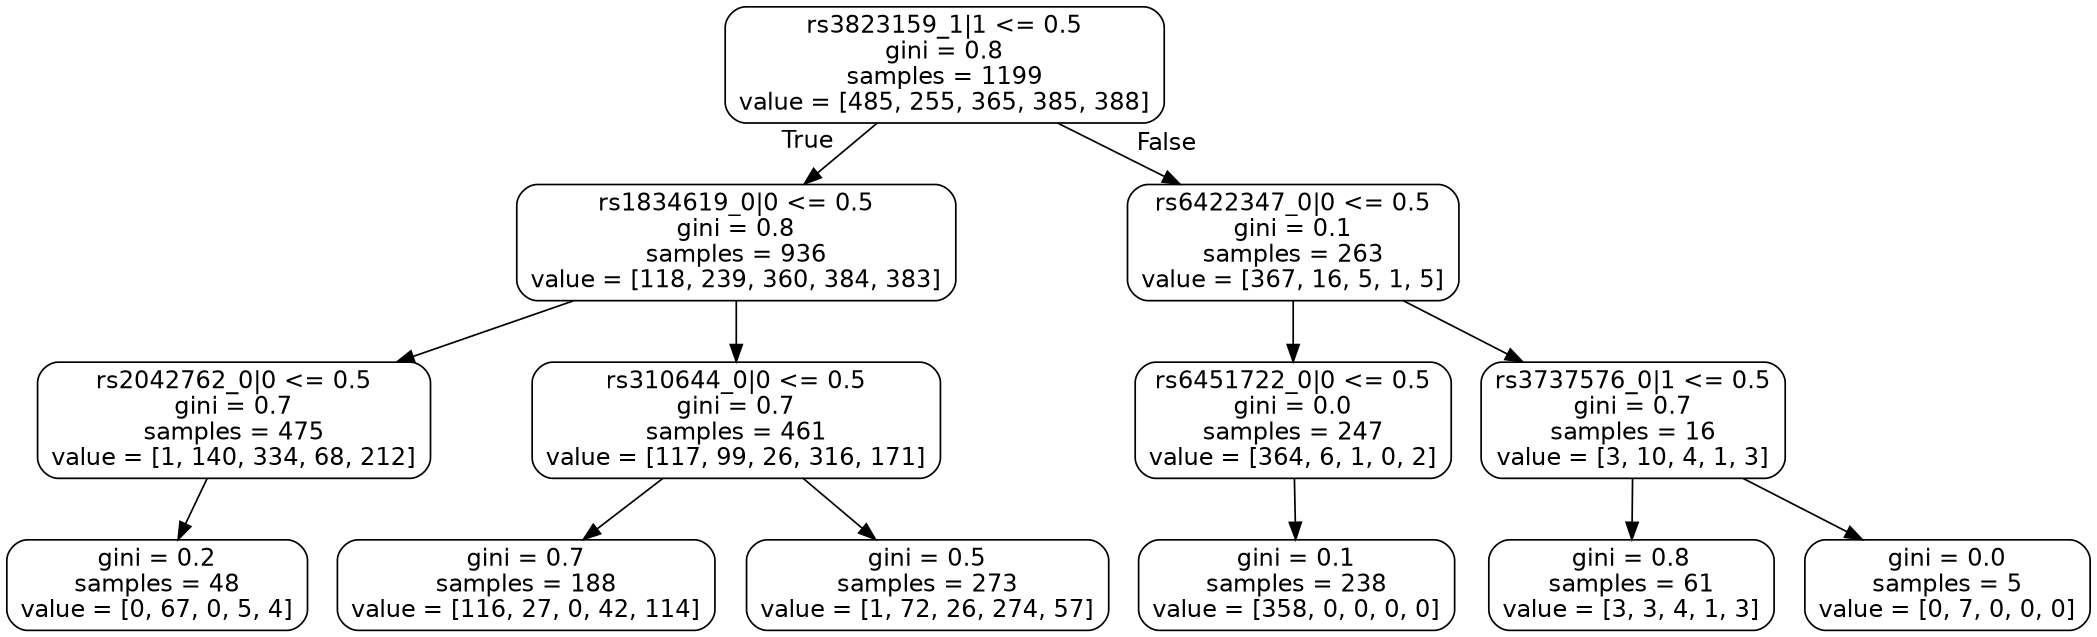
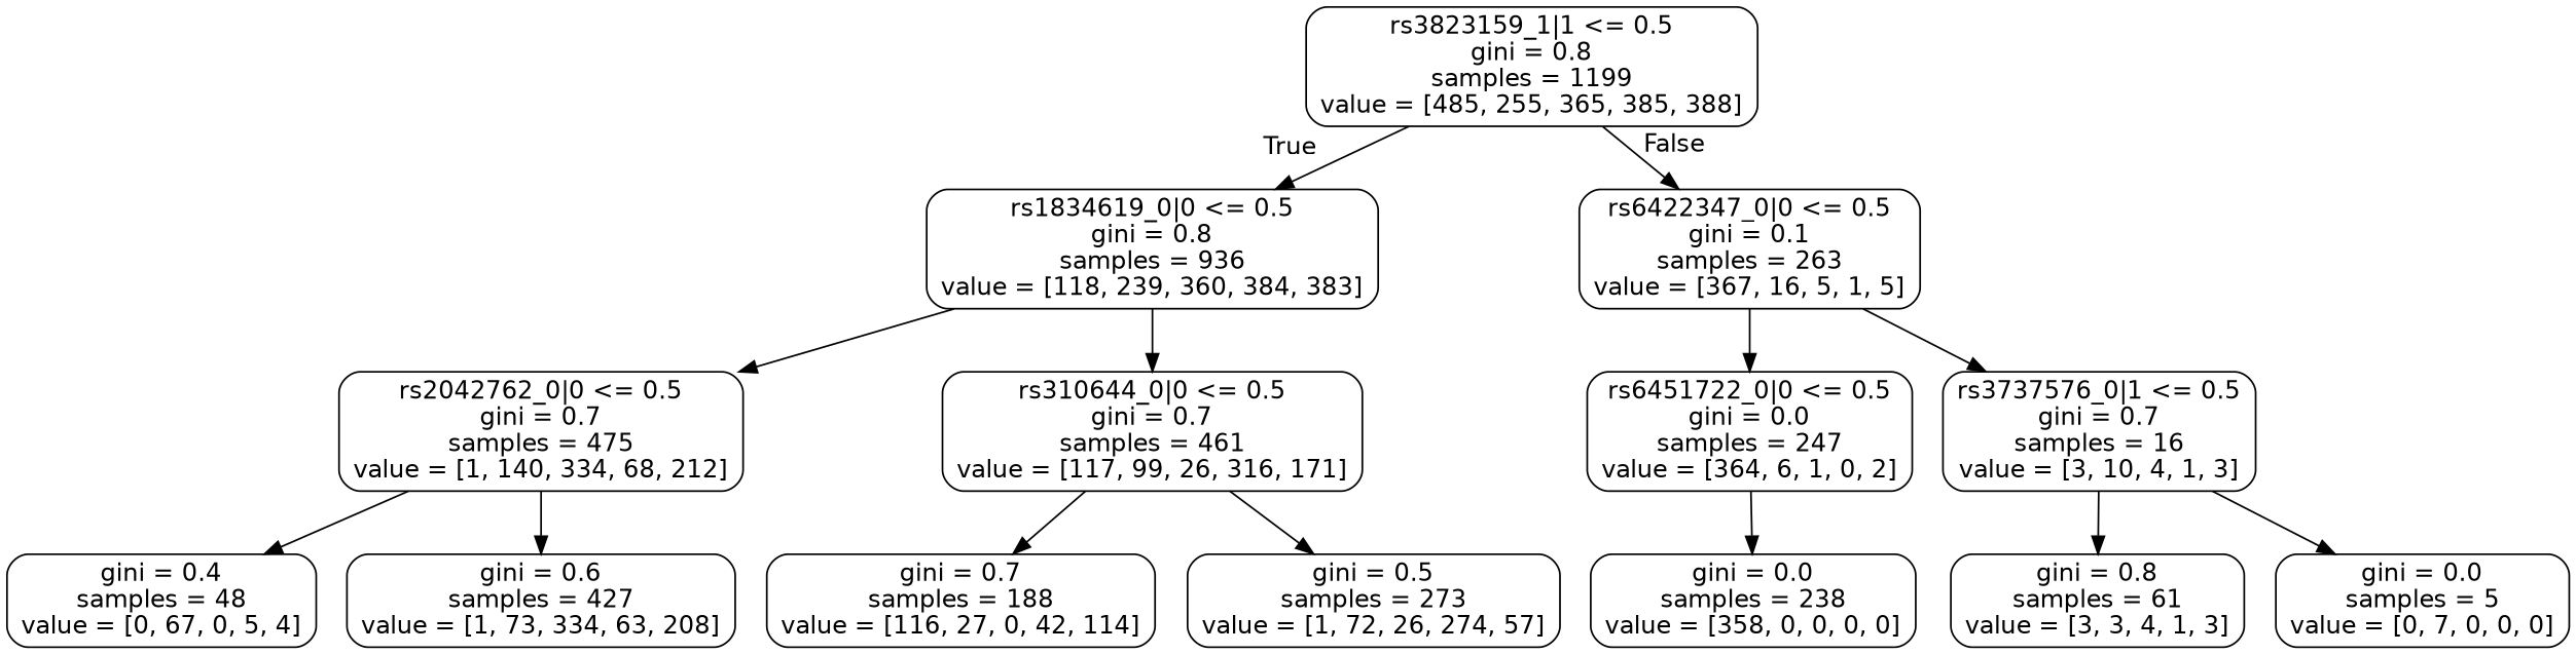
  digraph {
    node [color=black fontname=helvetica shape=box style=rounded]
    edge [fontname=helvetica]
    n1 [label="rs3823159_1|1 <= 0.5\ngini = 0.8\nsamples = 1199\nvalue = [485, 255, 365, 385, 388]"]
    n2 [label="rs1834619_0|0 <= 0.5\ngini = 0.8\nsamples = 936\nvalue = [118, 239, 360, 384, 383]"]
    n3 [label="rs6422347_0|0 <= 0.5\ngini = 0.1\nsamples = 263\nvalue = [367, 16, 5, 1, 5]"]
    n4 [label="rs2042762_0|0 <= 0.5\ngini = 0.7\nsamples = 475\nvalue = [1, 140, 334, 68, 212]"]
    n5 [label="rs310644_0|0 <= 0.5\ngini = 0.7\nsamples = 461\nvalue = [117, 99, 26, 316, 171]"]
    n6 [label="rs6451722_0|0 <= 0.5\ngini = 0.0\nsamples = 247\nvalue = [364, 6, 1, 0, 2]"]
    n7 [label="rs3737576_0|1 <= 0.5\ngini = 0.7\nsamples = 16\nvalue = [3, 10, 4, 1, 3]"]
-   n8 [label="gini = 0.2\nsamples = 48\nvalue = [0, 67, 0, 5, 4]"]
+   n8 [label="gini = 0.4\nsamples = 48\nvalue = [0, 67, 0, 5, 4]"]
+   n9 [label="gini = 0.6\nsamples = 427\nvalue = [1, 73, 334, 63, 208]"]
    n10 [label="gini = 0.7\nsamples = 188\nvalue = [116, 27, 0, 42, 114]"]
    n11 [label="gini = 0.5\nsamples = 273\nvalue = [1, 72, 26, 274, 57]"]
-   n12 [label="gini = 0.1\nsamples = 238\nvalue = [358, 0, 0, 0, 0]"]
+   n12 [label="gini = 0.0\nsamples = 238\nvalue = [358, 0, 0, 0, 0]"]
    n13 [label="gini = 0.8\nsamples = 61\nvalue = [3, 3, 4, 1, 3]"]
    n14 [label="gini = 0.0\nsamples = 5\nvalue = [0, 7, 0, 0, 0]"]
    n1 -> n2 [headlabel=True labelangle=45 labeldistance=2.5]
    n1 -> n3 [headlabel=False labelangle=-45 labeldistance=2.5]
    n2 -> n4
    n2 -> n5
    n3 -> n6
    n3 -> n7
    n4 -> n8
+   n4 -> n9
    n5 -> n10
    n5 -> n11
    n6 -> n12
    n7 -> n13
    n7 -> n14
  }
